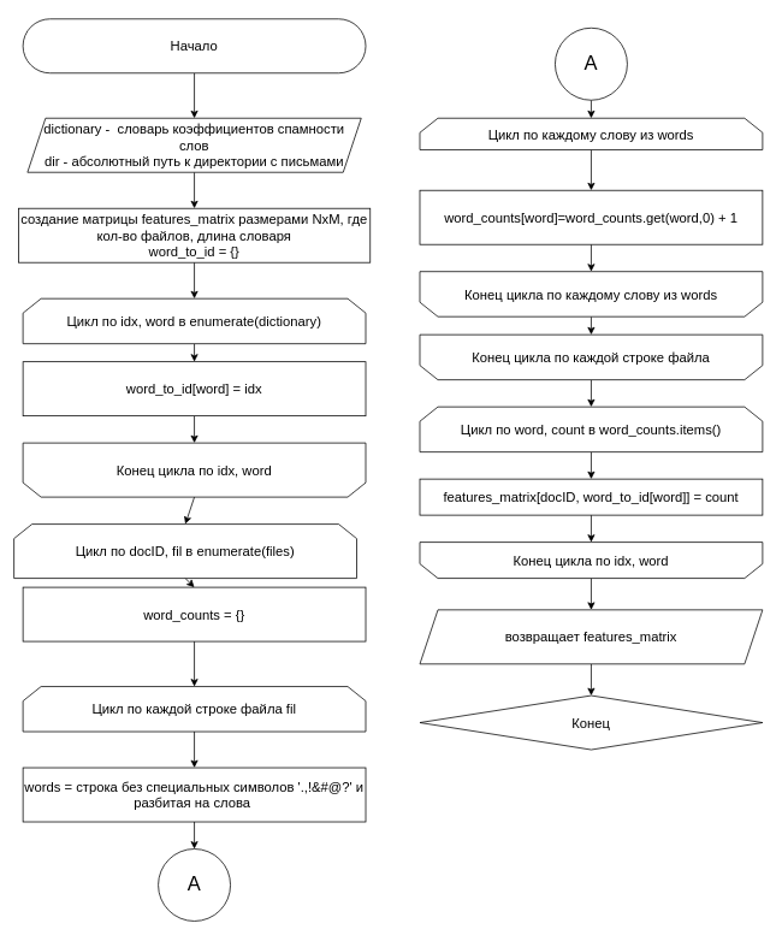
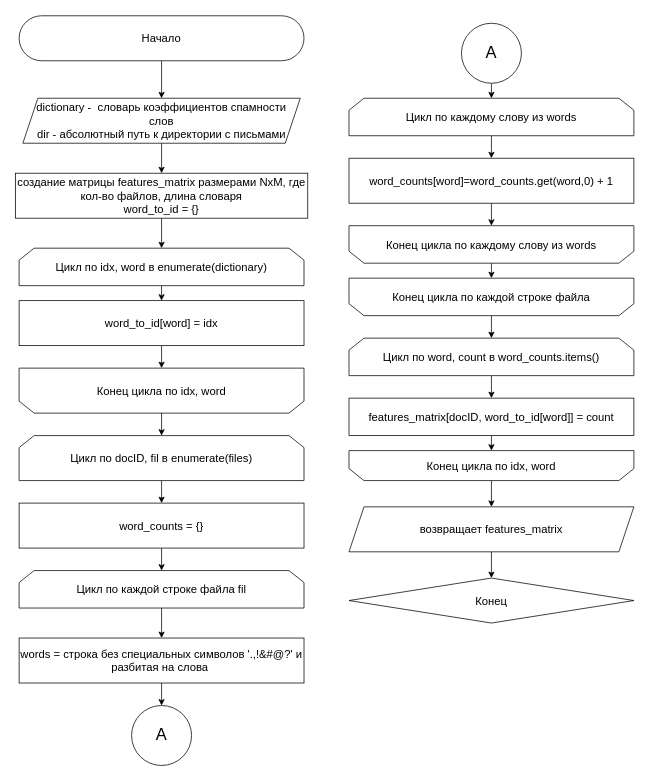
  <mxCell id="0" />
  <mxCell id="1" parent="0" />
  <mxCell id="2" style="edgeStyle=none;html=1;exitX=0.5;exitY=1;exitDx=0;exitDy=0;fontSize=15;" parent="1" source="3" edge="1"><mxGeometry relative="1" as="geometry"><mxPoint x="215" y="130" as="targetPoint" /></mxGeometry></mxCell>
  <mxCell id="3" value="Начало" style="rounded=1;whiteSpace=wrap;html=1;arcSize=50;fontSize=15;" parent="1" vertex="1"><mxGeometry x="25" y="20" width="380" height="60" as="geometry" /></mxCell>
  <mxCell id="4" style="edgeStyle=none;html=1;exitX=0.5;exitY=1;exitDx=0;exitDy=0;entryX=0.5;entryY=0;entryDx=0;entryDy=0;fontSize=15;" parent="1" source="5" target="7" edge="1"><mxGeometry relative="1" as="geometry" /></mxCell>
  <mxCell id="5" value="создание матрицы features_matrix размерами NxM, где&lt;br&gt;кол-во файлов, длина словаря&lt;br style=&quot;font-size: 15px;&quot;&gt;word_to_id = {}" style="rounded=0;whiteSpace=wrap;html=1;fontSize=15;" parent="1" vertex="1"><mxGeometry x="20" y="230" width="390" height="60" as="geometry" /></mxCell>
  <mxCell id="6" style="edgeStyle=none;html=1;exitX=0.5;exitY=1;exitDx=0;exitDy=0;entryX=0.5;entryY=0;entryDx=0;entryDy=0;fontSize=15;" parent="1" source="7" target="11" edge="1"><mxGeometry relative="1" as="geometry" /></mxCell>
  <mxCell id="7" value="Цикл по idx, word в enumerate(dictionary)" style="shape=loopLimit;whiteSpace=wrap;html=1;fontSize=15;" parent="1" vertex="1"><mxGeometry x="25" y="330" width="380" height="50" as="geometry" /></mxCell>
  <mxCell id="8" style="edgeStyle=none;html=1;exitX=0.5;exitY=1;exitDx=0;exitDy=0;entryX=0.5;entryY=0;entryDx=0;entryDy=0;fontSize=15;" parent="1" source="9" target="13" edge="1"><mxGeometry relative="1" as="geometry" /></mxCell>
  <mxCell id="9" value="Конец цикла по idx, word" style="shape=loopLimit;whiteSpace=wrap;html=1;flipV=1;fontSize=15;" parent="1" vertex="1"><mxGeometry x="25" y="490" width="380" height="60" as="geometry" /></mxCell>
  <mxCell id="10" style="edgeStyle=none;html=1;exitX=0.5;exitY=1;exitDx=0;exitDy=0;entryX=0.5;entryY=0;entryDx=0;entryDy=0;fontSize=15;" parent="1" source="11" target="9" edge="1"><mxGeometry relative="1" as="geometry" /></mxCell>
  <mxCell id="11" value="word_to_id[word] = idx" style="rounded=0;whiteSpace=wrap;html=1;fontSize=15;" parent="1" vertex="1"><mxGeometry x="25" y="400" width="380" height="60" as="geometry" /></mxCell>
  <mxCell id="12" style="edgeStyle=none;html=1;exitX=0.5;exitY=1;exitDx=0;exitDy=0;entryX=0.5;entryY=0;entryDx=0;entryDy=0;fontSize=15;" parent="1" source="13" target="15" edge="1"><mxGeometry relative="1" as="geometry" /></mxCell>
- <mxCell id="13" value="Цикл по docID, fil в enumerate(files)" style="shape=loopLimit;whiteSpace=wrap;html=1;fontSize=15;" parent="1" vertex="1"><mxGeometry x="15" y="580" width="380" height="60" as="geometry" /></mxCell>
+ <mxCell id="13" value="Цикл по docID, fil в enumerate(files)" style="shape=loopLimit;whiteSpace=wrap;html=1;fontSize=15;" parent="1" vertex="1"><mxGeometry x="25" y="580" width="380" height="60" as="geometry" /></mxCell>
  <mxCell id="14" style="edgeStyle=none;html=1;exitX=0.5;exitY=1;exitDx=0;exitDy=0;entryX=0.5;entryY=0;entryDx=0;entryDy=0;fontSize=15;" parent="1" source="15" target="17" edge="1"><mxGeometry relative="1" as="geometry" /></mxCell>
- <mxCell id="15" value="word_counts = {}" style="rounded=0;whiteSpace=wrap;html=1;fontSize=15;" parent="1" vertex="1"><mxGeometry x="25" y="650" width="380" height="60" as="geometry" /></mxCell>
+ <mxCell id="15" value="word_counts = {}" style="rounded=0;whiteSpace=wrap;html=1;fontSize=15;" parent="1" vertex="1"><mxGeometry x="25" y="670" width="380" height="60" as="geometry" /></mxCell>
  <mxCell id="16" style="edgeStyle=none;html=1;exitX=0.5;exitY=1;exitDx=0;exitDy=0;entryX=0.5;entryY=0;entryDx=0;entryDy=0;fontSize=15;" parent="1" source="17" target="19" edge="1"><mxGeometry relative="1" as="geometry" /></mxCell>
  <mxCell id="17" value="Цикл по каждой строке файла fil" style="shape=loopLimit;whiteSpace=wrap;html=1;fontSize=15;" parent="1" vertex="1"><mxGeometry x="25" y="760" width="380" height="50" as="geometry" /></mxCell>
  <mxCell id="18" style="edgeStyle=none;html=1;exitX=0.5;exitY=1;exitDx=0;exitDy=0;entryX=0.5;entryY=0;entryDx=0;entryDy=0;fontSize=15;" parent="1" source="19" target="20" edge="1"><mxGeometry relative="1" as="geometry" /></mxCell>
  <mxCell id="19" value="words = строка без специальных символов '.,!&amp;amp;#@?' и разбитая на слова&amp;nbsp;" style="rounded=0;whiteSpace=wrap;html=1;fontSize=15;" parent="1" vertex="1"><mxGeometry x="25" y="850" width="380" height="60" as="geometry" /></mxCell>
  <mxCell id="20" value="A" style="ellipse;whiteSpace=wrap;html=1;aspect=fixed;fontSize=22;" parent="1" vertex="1"><mxGeometry x="175" y="940" width="80" height="80" as="geometry" /></mxCell>
  <mxCell id="21" value="Конец" style="rhombus;whiteSpace=wrap;html=1;arcSize=50;fontSize=15;" parent="1" vertex="1"><mxGeometry x="465" y="770" width="380" height="60" as="geometry" /></mxCell>
  <mxCell id="22" style="edgeStyle=none;html=1;exitX=0.5;exitY=1;exitDx=0;exitDy=0;entryX=0.5;entryY=0;entryDx=0;entryDy=0;fontSize=15;" parent="1" source="23" target="25" edge="1"><mxGeometry relative="1" as="geometry" /></mxCell>
- <mxCell id="23" value="Цикл по каждому слову из words" style="shape=loopLimit;whiteSpace=wrap;html=1;fontSize=15;" parent="1" vertex="1"><mxGeometry x="465" y="130" width="380" height="35" as="geometry" /></mxCell>
+ <mxCell id="23" value="Цикл по каждому слову из words" style="shape=loopLimit;whiteSpace=wrap;html=1;fontSize=15;" parent="1" vertex="1"><mxGeometry x="465" y="130" width="380" height="50" as="geometry" /></mxCell>
  <mxCell id="24" style="edgeStyle=none;html=1;exitX=0.5;exitY=1;exitDx=0;exitDy=0;entryX=0.5;entryY=0;entryDx=0;entryDy=0;fontSize=15;" parent="1" source="25" target="27" edge="1"><mxGeometry relative="1" as="geometry" /></mxCell>
  <mxCell id="25" value="word_counts[word]=word_counts.get(word,0) + 1" style="rounded=0;whiteSpace=wrap;html=1;fontSize=15;" parent="1" vertex="1"><mxGeometry x="465" y="210" width="380" height="60" as="geometry" /></mxCell>
  <mxCell id="26" style="edgeStyle=none;html=1;exitX=0.5;exitY=1;exitDx=0;exitDy=0;entryX=0.5;entryY=0;entryDx=0;entryDy=0;fontSize=15;" parent="1" source="27" target="31" edge="1"><mxGeometry relative="1" as="geometry" /></mxCell>
  <mxCell id="27" value="Конец цикла по каждому слову из words" style="shape=loopLimit;whiteSpace=wrap;html=1;flipV=1;fontSize=15;" parent="1" vertex="1"><mxGeometry x="465" y="300" width="380" height="50" as="geometry" /></mxCell>
  <mxCell id="28" style="edgeStyle=none;html=1;exitX=0.5;exitY=1;exitDx=0;exitDy=0;entryX=0.5;entryY=0;entryDx=0;entryDy=0;fontSize=15;" parent="1" source="29" target="23" edge="1"><mxGeometry relative="1" as="geometry" /></mxCell>
  <mxCell id="29" value="A" style="ellipse;whiteSpace=wrap;html=1;aspect=fixed;fontSize=22;" parent="1" vertex="1"><mxGeometry x="615" y="30" width="80" height="80" as="geometry" /></mxCell>
  <mxCell id="30" style="edgeStyle=none;html=1;exitX=0.5;exitY=1;exitDx=0;exitDy=0;entryX=0.5;entryY=0;entryDx=0;entryDy=0;fontSize=15;" parent="1" source="31" edge="1"><mxGeometry relative="1" as="geometry"><mxPoint x="655" y="450" as="targetPoint" /></mxGeometry></mxCell>
  <mxCell id="31" value="Конец цикла по каждой строке файла" style="shape=loopLimit;whiteSpace=wrap;html=1;flipV=1;fontSize=15;" parent="1" vertex="1"><mxGeometry x="465" y="370" width="380" height="50" as="geometry" /></mxCell>
  <mxCell id="32" style="edgeStyle=none;html=1;exitX=0.5;exitY=1;exitDx=0;exitDy=0;entryX=0.5;entryY=0;entryDx=0;entryDy=0;fontSize=15;" parent="1" source="33" target="37" edge="1"><mxGeometry relative="1" as="geometry" /></mxCell>
  <mxCell id="33" value="Цикл по word, count в word_counts.items()" style="shape=loopLimit;whiteSpace=wrap;html=1;fontSize=15;" parent="1" vertex="1"><mxGeometry x="465" y="450" width="380" height="50" as="geometry" /></mxCell>
  <mxCell id="34" style="edgeStyle=none;html=1;exitX=0.5;exitY=1;exitDx=0;exitDy=0;fontSize=15;" parent="1" source="35" edge="1"><mxGeometry relative="1" as="geometry"><mxPoint x="655" y="675" as="targetPoint" /></mxGeometry></mxCell>
  <mxCell id="35" value="Конец цикла по idx, word" style="shape=loopLimit;whiteSpace=wrap;html=1;flipV=1;fontSize=15;" parent="1" vertex="1"><mxGeometry x="465" y="600" width="380" height="40" as="geometry" /></mxCell>
  <mxCell id="36" style="edgeStyle=none;html=1;exitX=0.5;exitY=1;exitDx=0;exitDy=0;entryX=0.5;entryY=0;entryDx=0;entryDy=0;fontSize=15;" parent="1" source="37" target="35" edge="1"><mxGeometry relative="1" as="geometry" /></mxCell>
- <mxCell id="37" value="features_matrix[docID, word_to_id[word]] = count" style="rounded=0;whiteSpace=wrap;html=1;fontSize=15;" parent="1" vertex="1"><mxGeometry x="465" y="530" width="380" height="40" as="geometry" /></mxCell>
+ <mxCell id="37" value="features_matrix[docID, word_to_id[word]] = count" style="rounded=0;whiteSpace=wrap;html=1;fontSize=15;" parent="1" vertex="1"><mxGeometry x="465" y="530" width="380" height="50" as="geometry" /></mxCell>
  <mxCell id="38" style="edgeStyle=none;html=1;exitX=0.5;exitY=1;exitDx=0;exitDy=0;entryX=0.5;entryY=0;entryDx=0;entryDy=0;fontSize=15;" parent="1" source="39" target="5" edge="1"><mxGeometry relative="1" as="geometry" /></mxCell>
  <mxCell id="39" value="dictionary -&amp;nbsp; словарь коэффициентов спамности слов&lt;br style=&quot;font-size: 15px;&quot;&gt;dir - абсолютный путь к директории с письмами" style="shape=parallelogram;perimeter=parallelogramPerimeter;whiteSpace=wrap;html=1;fixedSize=1;fontSize=15;" parent="1" vertex="1"><mxGeometry x="30" y="130" width="370" height="60" as="geometry" /></mxCell>
  <mxCell id="40" style="edgeStyle=none;html=1;exitX=0.5;exitY=1;exitDx=0;exitDy=0;entryX=0.5;entryY=0;entryDx=0;entryDy=0;fontSize=15;" parent="1" source="41" target="21" edge="1"><mxGeometry relative="1" as="geometry" /></mxCell>
  <mxCell id="41" value="возвращает features_matrix" style="shape=parallelogram;perimeter=parallelogramPerimeter;whiteSpace=wrap;html=1;fixedSize=1;fontSize=15;" parent="1" vertex="1"><mxGeometry x="465" y="675" width="380" height="60" as="geometry" /></mxCell>
